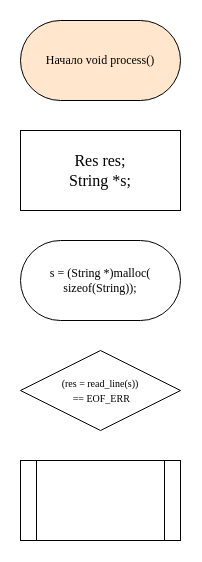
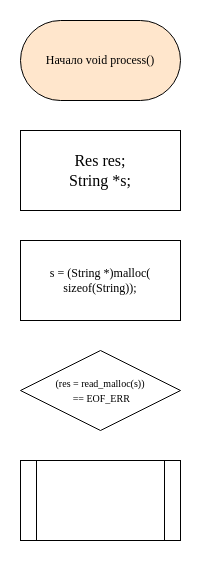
  <mxCell id="0" />
  <mxCell id="1" parent="0" />
  <mxCell id="2" value="&lt;font face=&quot;Lucida Console&quot;&gt;Начало void process()&lt;/font&gt;" style="rounded=1;whiteSpace=wrap;html=1;arcSize=50;fillColor=#ffe6cc;" vertex="1" parent="1"><mxGeometry x="20" y="20" width="160" height="80" as="geometry" /></mxCell>
  <mxCell id="3" value="&lt;font style=&quot;font-size: 16px;&quot; face=&quot;Lucida Console&quot;&gt;Res res;&lt;/font&gt;&lt;div&gt;&lt;font style=&quot;font-size: 16px;&quot; face=&quot;Lucida Console&quot;&gt;String *s;&lt;/font&gt;&lt;/div&gt;" style="rounded=0;whiteSpace=wrap;html=1;strokeColor=default;align=center;verticalAlign=middle;arcSize=50;fontFamily=Helvetica;fontSize=12;fontColor=default;fillColor=default;" vertex="1" parent="1"><mxGeometry x="20" y="130" width="160" height="80" as="geometry" /></mxCell>
- <mxCell id="4" value="&lt;font face=&quot;Lucida Console&quot;&gt;s = (String *)malloc(&lt;br&gt;sizeof(String));&lt;/font&gt;" style="whiteSpace=wrap;html=1;strokeColor=default;align=center;verticalAlign=middle;arcSize=50;fontFamily=Helvetica;fontSize=12;fontColor=default;fillColor=default;rounded=1;" vertex="1" parent="1"><mxGeometry x="20" y="240" width="160" height="80" as="geometry" /></mxCell>
- <mxCell id="5" value="&lt;font style=&quot;font-size: 10px;&quot; face=&quot;Lucida Console&quot;&gt;(res = read_line(s))&lt;br&gt;&amp;nbsp;== EOF_ERR&lt;/font&gt;" style="rhombus;whiteSpace=wrap;html=1;rounded=0;strokeColor=default;align=center;verticalAlign=middle;arcSize=50;fontFamily=Helvetica;fontSize=12;fontColor=default;fillColor=default;" vertex="1" parent="1"><mxGeometry x="20" y="350" width="160" height="80" as="geometry" /></mxCell>
+ <mxCell id="4" value="&lt;font face=&quot;Lucida Console&quot;&gt;s = (String *)malloc(&lt;br&gt;sizeof(String));&lt;/font&gt;" style="rounded=0;whiteSpace=wrap;html=1;strokeColor=default;align=center;verticalAlign=middle;arcSize=50;fontFamily=Helvetica;fontSize=12;fontColor=default;fillColor=default;" vertex="1" parent="1"><mxGeometry x="20" y="240" width="160" height="80" as="geometry" /></mxCell>
+ <mxCell id="5" value="&lt;font style=&quot;font-size: 10px;&quot; face=&quot;Lucida Console&quot;&gt;(res = read_malloc(s))&lt;br&gt;&amp;nbsp;== EOF_ERR&lt;/font&gt;" style="rhombus;whiteSpace=wrap;html=1;rounded=0;strokeColor=default;align=center;verticalAlign=middle;arcSize=50;fontFamily=Helvetica;fontSize=12;fontColor=default;fillColor=default;" vertex="1" parent="1"><mxGeometry x="20" y="350" width="160" height="80" as="geometry" /></mxCell>
  <mxCell id="6" value="" style="shape=process;whiteSpace=wrap;html=1;backgroundOutline=1;rounded=0;strokeColor=default;align=center;verticalAlign=middle;arcSize=50;fontFamily=Helvetica;fontSize=12;fontColor=default;fillColor=default;" vertex="1" parent="1"><mxGeometry x="20" y="460" width="160" height="80" as="geometry" /></mxCell>
